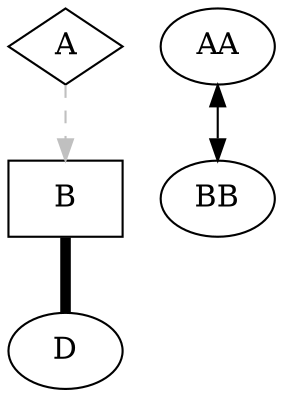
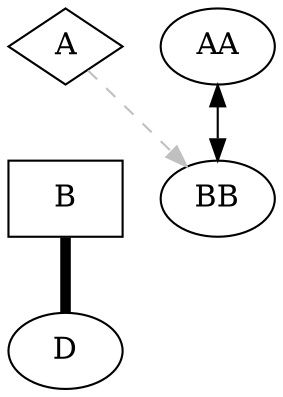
  digraph {
    A [shape=diamond]
    B [shape=box]
    D
    AA
    BB
-   A -> B [color=grey style=dashed]
+   A -> BB [color=grey style=dashed]
    B -> D [arrowhead=none penwidth=5]
    AA -> BB [dir=both]
  }
